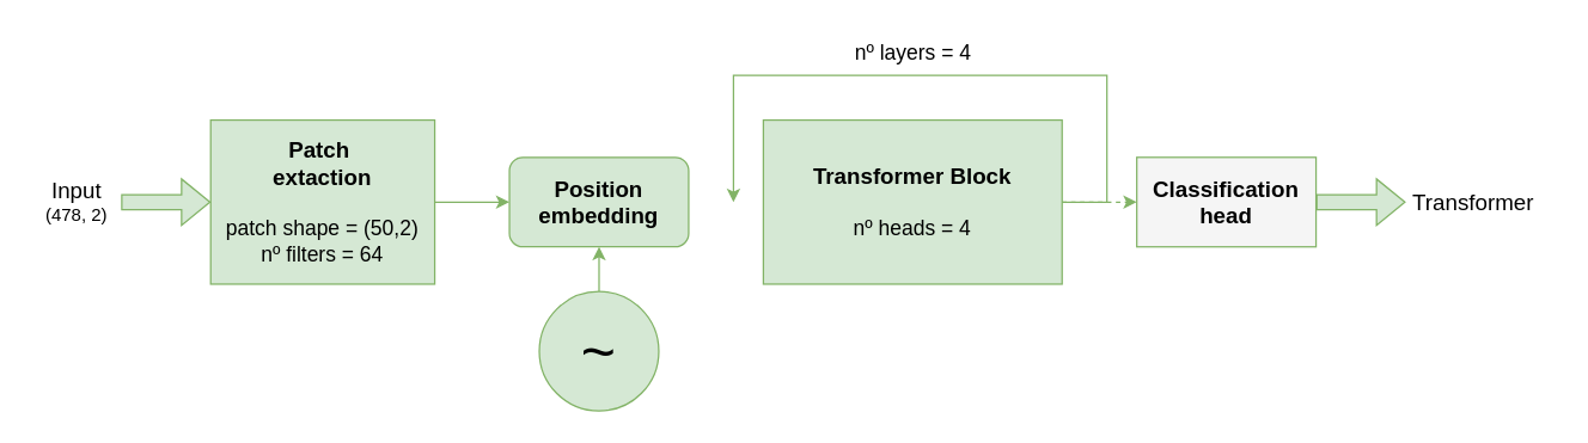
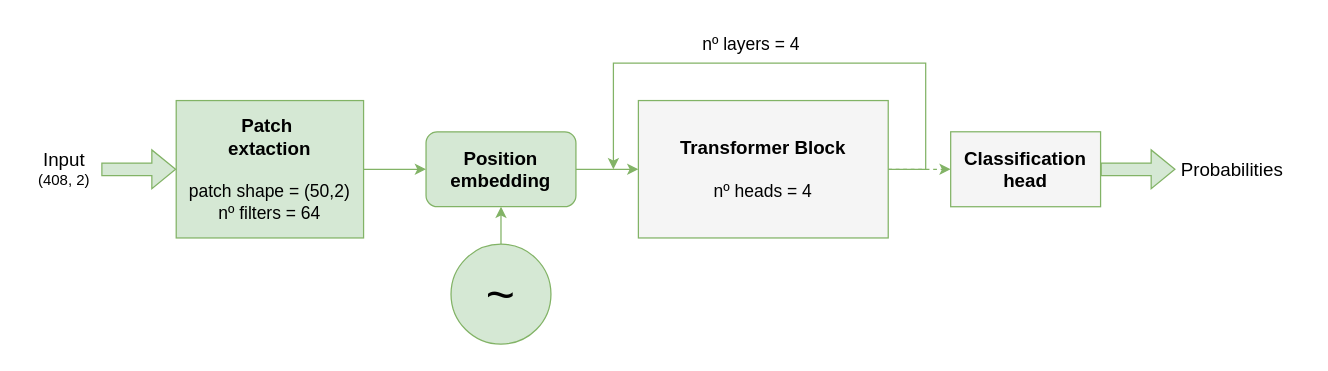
  <mxCell id="0" />
  <mxCell id="1" parent="0" />
  <mxCell id="2" style="edgeStyle=orthogonalEdgeStyle;rounded=0;orthogonalLoop=1;jettySize=auto;html=1;entryX=0;entryY=0.5;entryDx=0;entryDy=0;fillColor=#d5e8d4;strokeColor=#82b366;" edge="1" parent="1" source="3" target="7"><mxGeometry relative="1" as="geometry" /></mxCell>
  <mxCell id="3" value="&lt;font style=&quot;font-size: 15px;&quot;&gt;&lt;b style=&quot;&quot;&gt;Patch&amp;nbsp;&lt;/b&gt;&lt;/font&gt;&lt;div style=&quot;font-size: 15px;&quot;&gt;&lt;font style=&quot;font-size: 15px;&quot;&gt;&lt;b style=&quot;&quot;&gt;extaction&lt;/b&gt;&lt;/font&gt;&lt;/div&gt;&lt;div style=&quot;font-size: 14px;&quot;&gt;&lt;font style=&quot;font-size: 14px;&quot;&gt;&lt;br&gt;&lt;/font&gt;&lt;/div&gt;&lt;div style=&quot;font-size: 14px;&quot;&gt;&lt;font style=&quot;font-size: 14px;&quot;&gt;patch shape = (50,2)&lt;/font&gt;&lt;/div&gt;&lt;div style=&quot;font-size: 14px;&quot;&gt;&lt;font style=&quot;font-size: 14px;&quot;&gt;nº filters = 64&lt;/font&gt;&lt;/div&gt;" style="rounded=0;whiteSpace=wrap;html=1;fillColor=#d5e8d4;strokeColor=#82b366;" vertex="1" parent="1"><mxGeometry x="140" y="80" width="150" height="110" as="geometry" /></mxCell>
  <mxCell id="4" style="edgeStyle=orthogonalEdgeStyle;rounded=0;orthogonalLoop=1;jettySize=auto;html=1;entryX=0.5;entryY=1;entryDx=0;entryDy=0;fillColor=#d5e8d4;strokeColor=#82b366;" edge="1" parent="1" source="5" target="7"><mxGeometry relative="1" as="geometry" /></mxCell>
  <mxCell id="5" value="&lt;font style=&quot;font-size: 40px;&quot;&gt;~&lt;/font&gt;" style="ellipse;whiteSpace=wrap;html=1;aspect=fixed;fillColor=#d5e8d4;strokeColor=#82b366;" vertex="1" parent="1"><mxGeometry x="360" y="195" width="80" height="80" as="geometry" /></mxCell>
+ <mxCell id="6" style="edgeStyle=orthogonalEdgeStyle;rounded=0;orthogonalLoop=1;jettySize=auto;html=1;entryX=0;entryY=0.5;entryDx=0;entryDy=0;fillColor=#d5e8d4;strokeColor=#82b366;" edge="1" parent="1" source="7" target="10"><mxGeometry relative="1" as="geometry" /></mxCell>
  <mxCell id="7" value="&lt;font size=&quot;1&quot; style=&quot;&quot;&gt;&lt;b style=&quot;font-size: 15px;&quot;&gt;Position embedding&lt;/b&gt;&lt;/font&gt;" style="whiteSpace=wrap;html=1;fillColor=#d5e8d4;strokeColor=#82b366;rounded=1;" vertex="1" parent="1"><mxGeometry x="340" y="105" width="120" height="60" as="geometry" /></mxCell>
  <mxCell id="8" style="edgeStyle=orthogonalEdgeStyle;rounded=0;orthogonalLoop=1;jettySize=auto;html=1;fillColor=#d5e8d4;strokeColor=#82b366;" edge="1" parent="1" source="10"><mxGeometry relative="1" as="geometry"><mxPoint x="490" y="135" as="targetPoint" /><Array as="points"><mxPoint x="740" y="135" /><mxPoint x="740" y="50" /><mxPoint x="490" y="50" /></Array></mxGeometry></mxCell>
  <mxCell id="9" style="edgeStyle=orthogonalEdgeStyle;rounded=0;orthogonalLoop=1;jettySize=auto;html=1;entryX=0;entryY=0.5;entryDx=0;entryDy=0;fillColor=#d5e8d4;strokeColor=#82b366;dashed=1;" edge="1" parent="1" source="10" target="12"><mxGeometry relative="1" as="geometry" /></mxCell>
- <mxCell id="10" value="&lt;font style=&quot;font-size: 15px;&quot;&gt;&lt;b&gt;Transformer Block&lt;/b&gt;&lt;/font&gt;&lt;div&gt;&lt;font style=&quot;font-size: 15px;&quot;&gt;&lt;b&gt;&lt;br&gt;&lt;/b&gt;&lt;/font&gt;&lt;/div&gt;&lt;div&gt;&lt;span style=&quot;font-size: 14px;&quot;&gt;nº heads = 4&lt;/span&gt;&lt;/div&gt;" style="rounded=0;whiteSpace=wrap;html=1;fillColor=#d5e8d4;strokeColor=#82b366;" vertex="1" parent="1"><mxGeometry x="510" y="80" width="200" height="110" as="geometry" /></mxCell>
- <mxCell id="11" value="&lt;font style=&quot;font-size: 14px;&quot;&gt;nº layers = 4&lt;/font&gt;" style="text;html=1;align=center;verticalAlign=middle;resizable=0;points=[];autosize=1;" vertex="1" parent="1"><mxGeometry x="560" y="20" width="100" height="30" as="geometry" /></mxCell>
+ <mxCell id="10" value="&lt;font style=&quot;font-size: 15px;&quot;&gt;&lt;b&gt;Transformer Block&lt;/b&gt;&lt;/font&gt;&lt;div&gt;&lt;font style=&quot;font-size: 15px;&quot;&gt;&lt;b&gt;&lt;br&gt;&lt;/b&gt;&lt;/font&gt;&lt;/div&gt;&lt;div&gt;&lt;span style=&quot;font-size: 14px;&quot;&gt;nº heads = 4&lt;/span&gt;&lt;/div&gt;" style="rounded=0;whiteSpace=wrap;html=1;fillColor=#f5f5f5;strokeColor=#82b366;" vertex="1" parent="1"><mxGeometry x="510" y="80" width="200" height="110" as="geometry" /></mxCell>
+ <mxCell id="11" value="&lt;font style=&quot;font-size: 14px;&quot;&gt;nº layers = 4&lt;/font&gt;" style="text;html=1;align=center;verticalAlign=middle;resizable=0;points=[];autosize=1;" vertex="1" parent="1"><mxGeometry x="550" y="20" width="100" height="30" as="geometry" /></mxCell>
  <mxCell id="12" value="&lt;font style=&quot;font-size: 15px;&quot;&gt;&lt;b&gt;Classification head&lt;/b&gt;&lt;/font&gt;" style="rounded=0;whiteSpace=wrap;html=1;fillColor=#f5f5f5;strokeColor=#82b366;" vertex="1" parent="1"><mxGeometry x="760" y="105" width="120" height="60" as="geometry" /></mxCell>
  <mxCell id="13" value="" style="shape=flexArrow;endArrow=classic;html=1;rounded=0;exitX=1;exitY=0.5;exitDx=0;exitDy=0;fillColor=#d5e8d4;strokeColor=#82b366;" edge="1" parent="1" source="12"><mxGeometry width="50" height="50" relative="1" as="geometry"><mxPoint x="820" y="180" as="sourcePoint" /><mxPoint x="940" y="135" as="targetPoint" /></mxGeometry></mxCell>
- <mxCell id="14" value="&lt;font style=&quot;font-size: 15px;&quot;&gt;Transformer&lt;/font&gt;" style="text;html=1;align=center;verticalAlign=middle;resizable=0;points=[];autosize=1;" vertex="1" parent="1"><mxGeometry x="930" y="120" width="110" height="30" as="geometry" /></mxCell>
+ <mxCell id="14" value="&lt;font style=&quot;font-size: 15px;&quot;&gt;Probabilities&lt;/font&gt;" style="text;html=1;align=center;verticalAlign=middle;resizable=0;points=[];autosize=1;" vertex="1" parent="1"><mxGeometry x="930" y="120" width="110" height="30" as="geometry" /></mxCell>
  <mxCell id="15" value="" style="shape=flexArrow;endArrow=classic;html=1;rounded=0;entryX=0;entryY=0.5;entryDx=0;entryDy=0;fillColor=#d5e8d4;strokeColor=#82b366;" edge="1" parent="1" target="3"><mxGeometry width="50" height="50" relative="1" as="geometry"><mxPoint x="80" y="135" as="sourcePoint" /><mxPoint x="410" y="190" as="targetPoint" /></mxGeometry></mxCell>
- <mxCell id="16" value="&lt;font style=&quot;font-size: 15px;&quot;&gt;Input&lt;/font&gt;&lt;div&gt;(478, 2)&lt;/div&gt;" style="text;html=1;align=center;verticalAlign=middle;resizable=0;points=[];autosize=1;strokeColor=none;fillColor=none;" vertex="1" parent="1"><mxGeometry x="20" y="110" width="60" height="50" as="geometry" /></mxCell>
+ <mxCell id="16" value="&lt;font style=&quot;font-size: 15px;&quot;&gt;Input&lt;/font&gt;&lt;div&gt;(408, 2)&lt;/div&gt;" style="text;html=1;align=center;verticalAlign=middle;resizable=0;points=[];autosize=1;strokeColor=none;fillColor=none;" vertex="1" parent="1"><mxGeometry x="20" y="110" width="60" height="50" as="geometry" /></mxCell>
